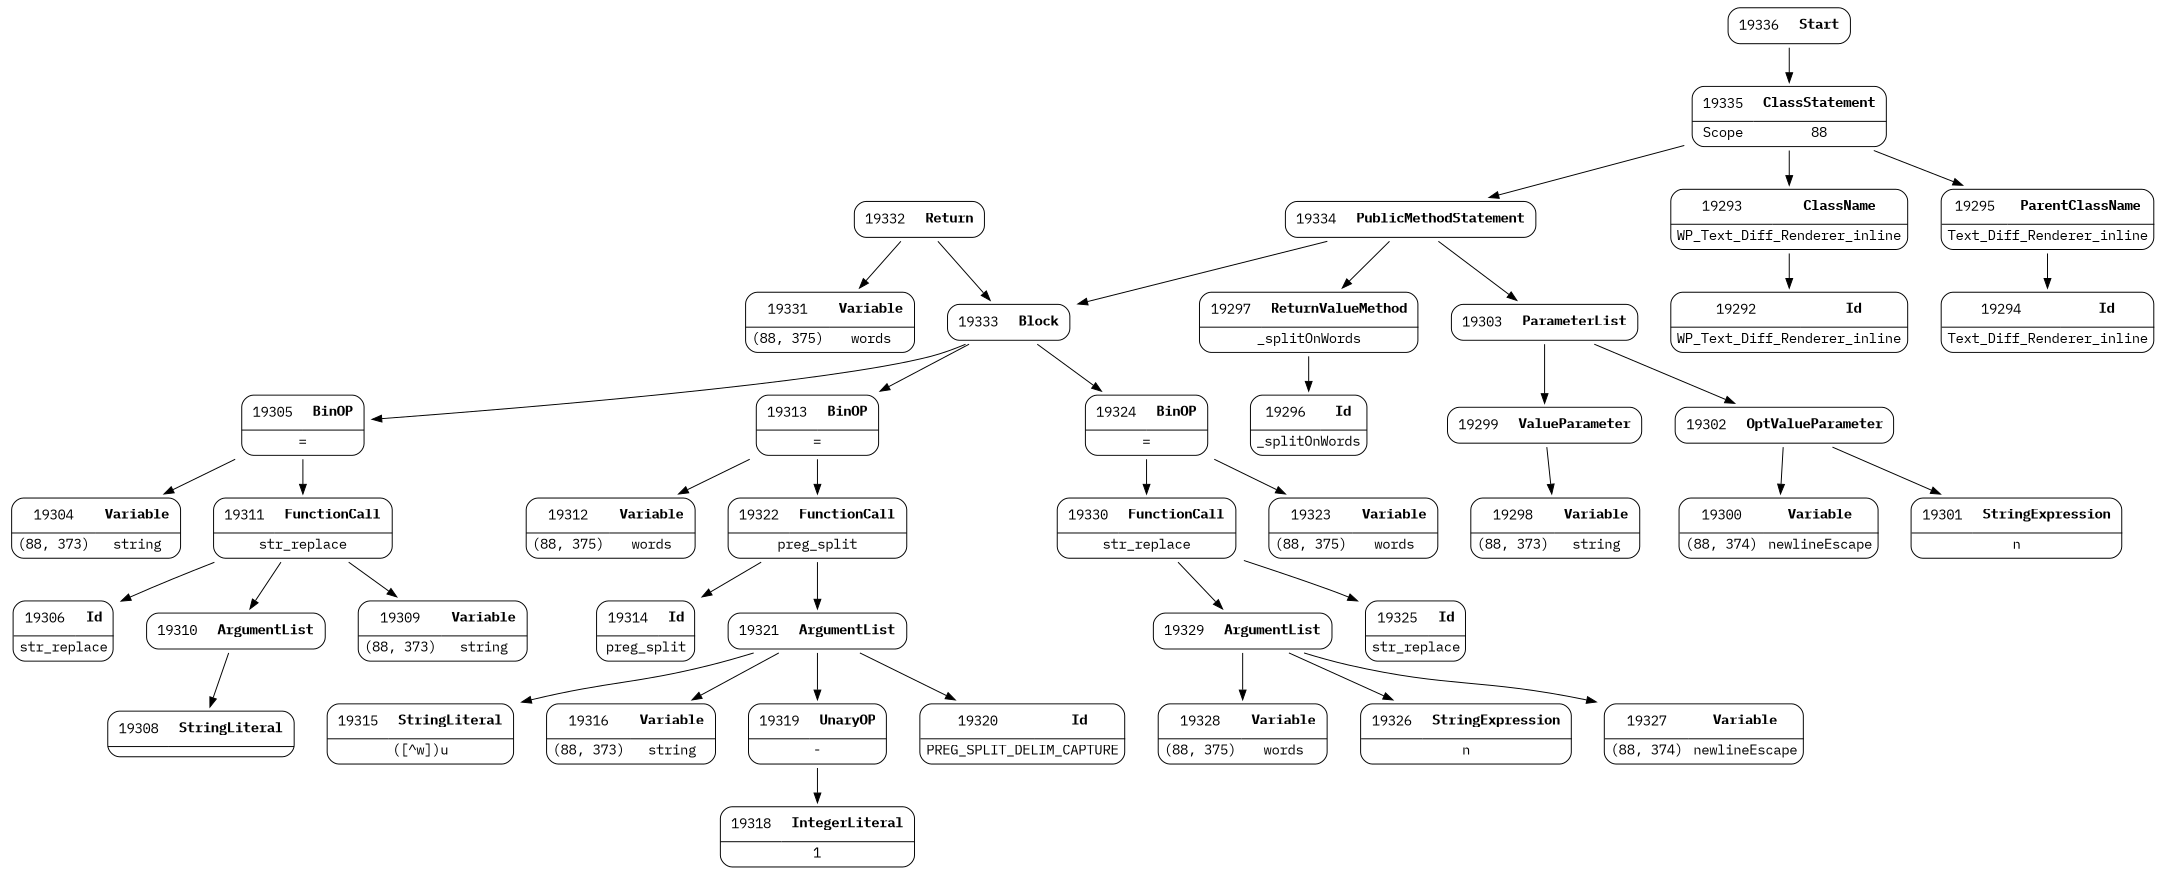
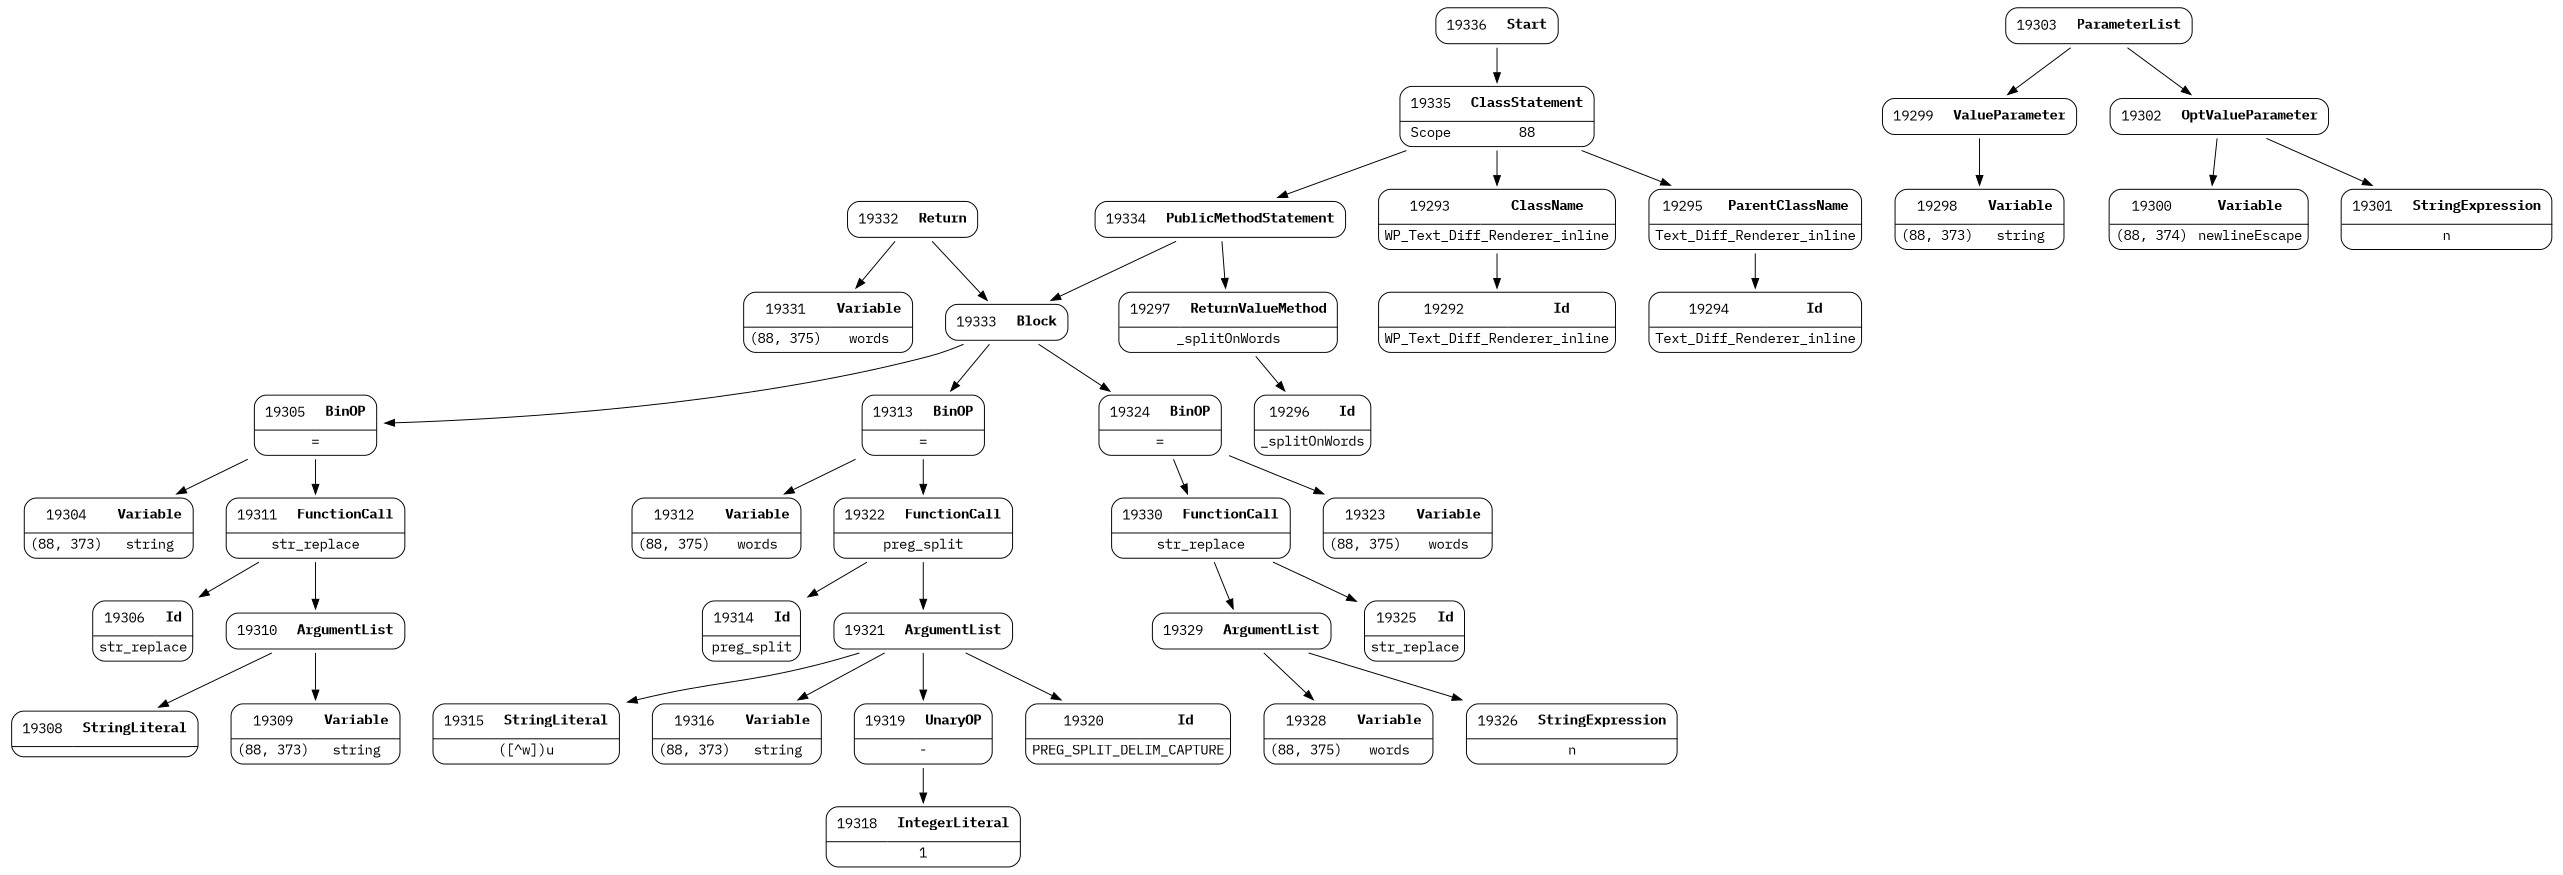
  digraph {
    fontname="IBM Plex Mono"
    node [fontname="IBM Plex Mono" shape=none]
    edge [fontname="IBM Plex Mono" weight=2]
    n1 [label=<<TABLE border='1' cellspacing='0' cellpadding='10' style='rounded' ><TR><TD border='0'>19328</TD><TD border='0'><B>Variable</B></TD></TR><HR/><TR><TD border='0' cellpadding='5'>(88, 375)</TD><TD border='0' cellpadding='5'>words</TD></TR></TABLE>>]
    n2 [label=<<TABLE border='1' cellspacing='0' cellpadding='10' style='rounded' ><TR><TD border='0'>19329</TD><TD border='0'><B>ArgumentList</B></TD></TR></TABLE>>]
    n3 [label=<<TABLE border='1' cellspacing='0' cellpadding='10' style='rounded' ><TR><TD border='0'>19326</TD><TD border='0'><B>StringExpression</B></TD></TR><HR/><TR><TD border='0' cellpadding='5' colspan='2'>n</TD></TR></TABLE>>]
-   n4 [label=<<TABLE border='1' cellspacing='0' cellpadding='10' style='rounded' ><TR><TD border='0'>19327</TD><TD border='0'><B>Variable</B></TD></TR><HR/><TR><TD border='0' cellpadding='5'>(88, 374)</TD><TD border='0' cellpadding='5'>newlineEscape</TD></TR></TABLE>>]
    n5 [label=<<TABLE border='1' cellspacing='0' cellpadding='10' style='rounded' ><TR><TD border='0'>19330</TD><TD border='0'><B>FunctionCall</B></TD></TR><HR/><TR><TD border='0' cellpadding='5' colspan='2'>str_replace</TD></TR></TABLE>>]
    n6 [label=<<TABLE border='1' cellspacing='0' cellpadding='10' style='rounded' ><TR><TD border='0'>19325</TD><TD border='0'><B>Id</B></TD></TR><HR/><TR><TD border='0' cellpadding='5' colspan='2'>str_replace</TD></TR></TABLE>>]
    n7 [label=<<TABLE border='1' cellspacing='0' cellpadding='10' style='rounded' ><TR><TD border='0'>19331</TD><TD border='0'><B>Variable</B></TD></TR><HR/><TR><TD border='0' cellpadding='5'>(88, 375)</TD><TD border='0' cellpadding='5'>words</TD></TR></TABLE>>]
    n8 [label=<<TABLE border='1' cellspacing='0' cellpadding='10' style='rounded' ><TR><TD border='0'>19332</TD><TD border='0'><B>Return</B></TD></TR></TABLE>>]
    n9 [label=<<TABLE border='1' cellspacing='0' cellpadding='10' style='rounded' ><TR><TD border='0'>19333</TD><TD border='0'><B>Block</B></TD></TR></TABLE>>]
    n10 [label=<<TABLE border='1' cellspacing='0' cellpadding='10' style='rounded' ><TR><TD border='0'>19305</TD><TD border='0'><B>BinOP</B></TD></TR><HR/><TR><TD border='0' cellpadding='5' colspan='2'>=</TD></TR></TABLE>>]
    n11 [label=<<TABLE border='1' cellspacing='0' cellpadding='10' style='rounded' ><TR><TD border='0'>19313</TD><TD border='0'><B>BinOP</B></TD></TR><HR/><TR><TD border='0' cellpadding='5' colspan='2'>=</TD></TR></TABLE>>]
    n12 [label=<<TABLE border='1' cellspacing='0' cellpadding='10' style='rounded' ><TR><TD border='0'>19324</TD><TD border='0'><B>BinOP</B></TD></TR><HR/><TR><TD border='0' cellpadding='5' colspan='2'>=</TD></TR></TABLE>>]
    n13 [label=<<TABLE border='1' cellspacing='0' cellpadding='10' style='rounded' ><TR><TD border='0'>19304</TD><TD border='0'><B>Variable</B></TD></TR><HR/><TR><TD border='0' cellpadding='5'>(88, 373)</TD><TD border='0' cellpadding='5'>string</TD></TR></TABLE>>]
    n14 [label=<<TABLE border='1' cellspacing='0' cellpadding='10' style='rounded' ><TR><TD border='0'>19311</TD><TD border='0'><B>FunctionCall</B></TD></TR><HR/><TR><TD border='0' cellpadding='5' colspan='2'>str_replace</TD></TR></TABLE>>]
    n15 [label=<<TABLE border='1' cellspacing='0' cellpadding='10' style='rounded' ><TR><TD border='0'>19312</TD><TD border='0'><B>Variable</B></TD></TR><HR/><TR><TD border='0' cellpadding='5'>(88, 375)</TD><TD border='0' cellpadding='5'>words</TD></TR></TABLE>>]
    n16 [label=<<TABLE border='1' cellspacing='0' cellpadding='10' style='rounded' ><TR><TD border='0'>19322</TD><TD border='0'><B>FunctionCall</B></TD></TR><HR/><TR><TD border='0' cellpadding='5' colspan='2'>preg_split</TD></TR></TABLE>>]
    n17 [label=<<TABLE border='1' cellspacing='0' cellpadding='10' style='rounded' ><TR><TD border='0'>19323</TD><TD border='0'><B>Variable</B></TD></TR><HR/><TR><TD border='0' cellpadding='5'>(88, 375)</TD><TD border='0' cellpadding='5'>words</TD></TR></TABLE>>]
    n18 [label=<<TABLE border='1' cellspacing='0' cellpadding='10' style='rounded' ><TR><TD border='0'>19306</TD><TD border='0'><B>Id</B></TD></TR><HR/><TR><TD border='0' cellpadding='5' colspan='2'>str_replace</TD></TR></TABLE>>]
    n19 [label=<<TABLE border='1' cellspacing='0' cellpadding='10' style='rounded' ><TR><TD border='0'>19310</TD><TD border='0'><B>ArgumentList</B></TD></TR></TABLE>>]
    n20 [label=<<TABLE border='1' cellspacing='0' cellpadding='10' style='rounded' ><TR><TD border='0'>19314</TD><TD border='0'><B>Id</B></TD></TR><HR/><TR><TD border='0' cellpadding='5' colspan='2'>preg_split</TD></TR></TABLE>>]
    n21 [label=<<TABLE border='1' cellspacing='0' cellpadding='10' style='rounded' ><TR><TD border='0'>19321</TD><TD border='0'><B>ArgumentList</B></TD></TR></TABLE>>]
    n22 [label=<<TABLE border='1' cellspacing='0' cellpadding='10' style='rounded' ><TR><TD border='0'>19334</TD><TD border='0'><B>PublicMethodStatement</B></TD></TR></TABLE>>]
    n23 [label=<<TABLE border='1' cellspacing='0' cellpadding='10' style='rounded' ><TR><TD border='0'>19297</TD><TD border='0'><B>ReturnValueMethod</B></TD></TR><HR/><TR><TD border='0' cellpadding='5' colspan='2'>_splitOnWords</TD></TR></TABLE>>]
    n24 [label=<<TABLE border='1' cellspacing='0' cellpadding='10' style='rounded' ><TR><TD border='0'>19303</TD><TD border='0'><B>ParameterList</B></TD></TR></TABLE>>]
    n25 [label=<<TABLE border='1' cellspacing='0' cellpadding='10' style='rounded' ><TR><TD border='0'>19296</TD><TD border='0'><B>Id</B></TD></TR><HR/><TR><TD border='0' cellpadding='5' colspan='2'>_splitOnWords</TD></TR></TABLE>>]
    n26 [label=<<TABLE border='1' cellspacing='0' cellpadding='10' style='rounded' ><TR><TD border='0'>19299</TD><TD border='0'><B>ValueParameter</B></TD></TR></TABLE>>]
    n27 [label=<<TABLE border='1' cellspacing='0' cellpadding='10' style='rounded' ><TR><TD border='0'>19302</TD><TD border='0'><B>OptValueParameter</B></TD></TR></TABLE>>]
    n28 [label=<<TABLE border='1' cellspacing='0' cellpadding='10' style='rounded' ><TR><TD border='0'>19298</TD><TD border='0'><B>Variable</B></TD></TR><HR/><TR><TD border='0' cellpadding='5'>(88, 373)</TD><TD border='0' cellpadding='5'>string</TD></TR></TABLE>>]
    n29 [label=<<TABLE border='1' cellspacing='0' cellpadding='10' style='rounded' ><TR><TD border='0'>19300</TD><TD border='0'><B>Variable</B></TD></TR><HR/><TR><TD border='0' cellpadding='5'>(88, 374)</TD><TD border='0' cellpadding='5'>newlineEscape</TD></TR></TABLE>>]
    n30 [label=<<TABLE border='1' cellspacing='0' cellpadding='10' style='rounded' ><TR><TD border='0'>19301</TD><TD border='0'><B>StringExpression</B></TD></TR><HR/><TR><TD border='0' cellpadding='5' colspan='2'>n</TD></TR></TABLE>>]
    n31 [label=<<TABLE border='1' cellspacing='0' cellpadding='10' style='rounded' ><TR><TD border='0'>19335</TD><TD border='0'><B>ClassStatement</B></TD></TR><HR/><TR><TD border='0' cellpadding='5'>Scope</TD><TD border='0' cellpadding='5'>88</TD></TR></TABLE>>]
    n32 [label=<<TABLE border='1' cellspacing='0' cellpadding='10' style='rounded' ><TR><TD border='0'>19293</TD><TD border='0'><B>ClassName</B></TD></TR><HR/><TR><TD border='0' cellpadding='5' colspan='2'>WP_Text_Diff_Renderer_inline</TD></TR></TABLE>>]
    n33 [label=<<TABLE border='1' cellspacing='0' cellpadding='10' style='rounded' ><TR><TD border='0'>19295</TD><TD border='0'><B>ParentClassName</B></TD></TR><HR/><TR><TD border='0' cellpadding='5' colspan='2'>Text_Diff_Renderer_inline</TD></TR></TABLE>>]
    n34 [label=<<TABLE border='1' cellspacing='0' cellpadding='10' style='rounded' ><TR><TD border='0'>19292</TD><TD border='0'><B>Id</B></TD></TR><HR/><TR><TD border='0' cellpadding='5' colspan='2'>WP_Text_Diff_Renderer_inline</TD></TR></TABLE>>]
    n35 [label=<<TABLE border='1' cellspacing='0' cellpadding='10' style='rounded' ><TR><TD border='0'>19294</TD><TD border='0'><B>Id</B></TD></TR><HR/><TR><TD border='0' cellpadding='5' colspan='2'>Text_Diff_Renderer_inline</TD></TR></TABLE>>]
    n36 [label=<<TABLE border='1' cellspacing='0' cellpadding='10' style='rounded' ><TR><TD border='0'>19336</TD><TD border='0'><B>Start</B></TD></TR></TABLE>>]
    n37 [label=<<TABLE border='1' cellspacing='0' cellpadding='10' style='rounded' ><TR><TD border='0'>19308</TD><TD border='0'><B>StringLiteral</B></TD></TR><HR/><TR><TD border='0' cellpadding='5' colspan='2'></TD></TR></TABLE>>]
    n38 [label=<<TABLE border='1' cellspacing='0' cellpadding='10' style='rounded' ><TR><TD border='0'>19309</TD><TD border='0'><B>Variable</B></TD></TR><HR/><TR><TD border='0' cellpadding='5'>(88, 373)</TD><TD border='0' cellpadding='5'>string</TD></TR></TABLE>>]
    n39 [label=<<TABLE border='1' cellspacing='0' cellpadding='10' style='rounded' ><TR><TD border='0'>19315</TD><TD border='0'><B>StringLiteral</B></TD></TR><HR/><TR><TD border='0' cellpadding='5' colspan='2'>([^w])u</TD></TR></TABLE>>]
    n40 [label=<<TABLE border='1' cellspacing='0' cellpadding='10' style='rounded' ><TR><TD border='0'>19316</TD><TD border='0'><B>Variable</B></TD></TR><HR/><TR><TD border='0' cellpadding='5'>(88, 373)</TD><TD border='0' cellpadding='5'>string</TD></TR></TABLE>>]
    n41 [label=<<TABLE border='1' cellspacing='0' cellpadding='10' style='rounded' ><TR><TD border='0'>19319</TD><TD border='0'><B>UnaryOP</B></TD></TR><HR/><TR><TD border='0' cellpadding='5' colspan='2'>-</TD></TR></TABLE>>]
    n42 [label=<<TABLE border='1' cellspacing='0' cellpadding='10' style='rounded' ><TR><TD border='0'>19320</TD><TD border='0'><B>Id</B></TD></TR><HR/><TR><TD border='0' cellpadding='5' colspan='2'>PREG_SPLIT_DELIM_CAPTURE</TD></TR></TABLE>>]
    n43 [label=<<TABLE border='1' cellspacing='0' cellpadding='10' style='rounded' ><TR><TD border='0'>19318</TD><TD border='0'><B>IntegerLiteral</B></TD></TR><HR/><TR><TD border='0' cellpadding='5' colspan='2'>1</TD></TR></TABLE>>]
    n2 -> n1
    n2 -> n3
-   n2 -> n4
    n5 -> n2
    n5 -> n6
    n8 -> n7
    n8 -> n9
    n9 -> n10
    n9 -> n11
    n9 -> n12
    n10 -> n13
    n10 -> n14
    n11 -> n15
    n11 -> n16
    n12 -> n5
    n12 -> n17
    n14 -> n18
    n14 -> n19
    n16 -> n20
    n16 -> n21
    n19 -> n37
-   n14 -> n38
+   n19 -> n38
    n21 -> n39
    n21 -> n40
    n21 -> n41
    n21 -> n42
    n22 -> n9
    n22 -> n23
-   n22 -> n24
    n23 -> n25
    n24 -> n26
    n24 -> n27
    n26 -> n28
    n27 -> n29
    n27 -> n30
    n31 -> n22
    n31 -> n32
    n31 -> n33
    n32 -> n34
    n33 -> n35
    n36 -> n31
    n41 -> n43
  }
